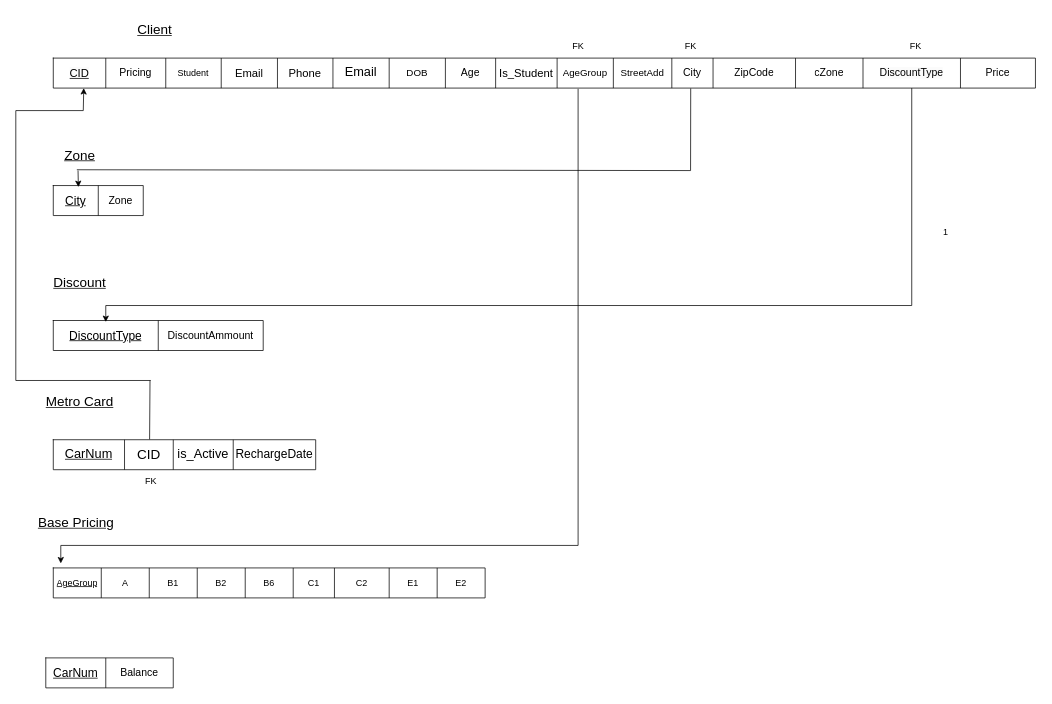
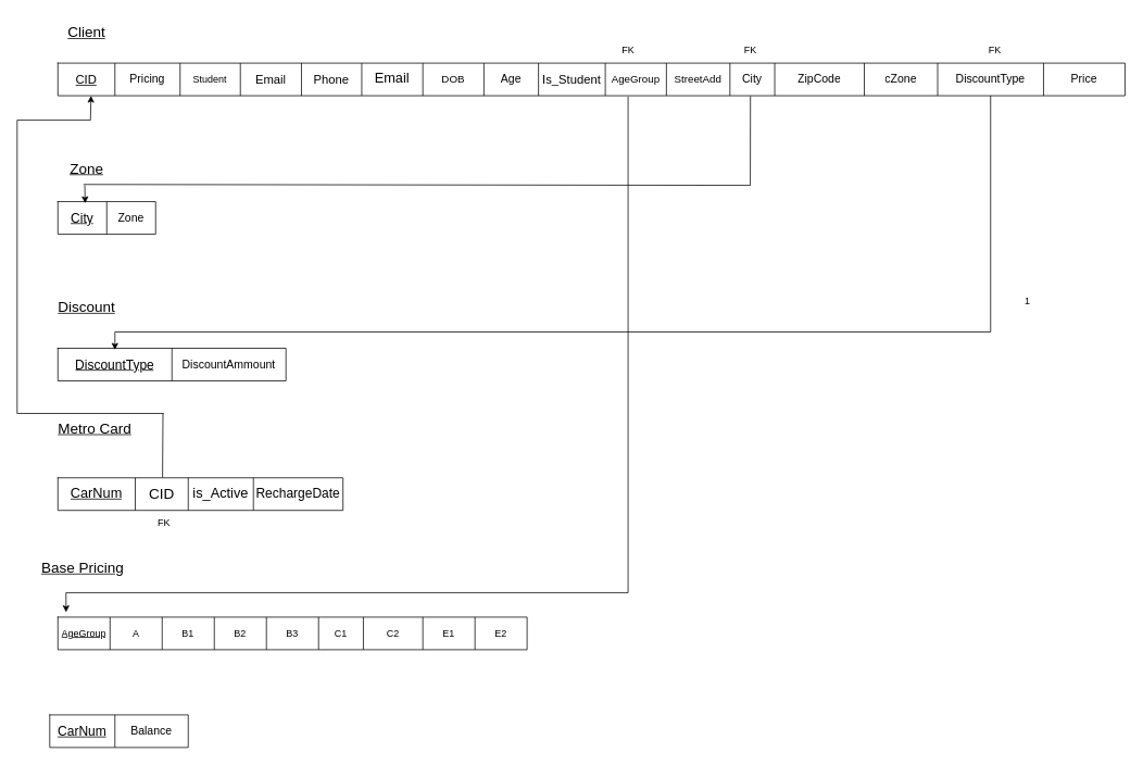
  <mxCell id="0" />
  <mxCell id="1" parent="0" />
  <mxCell id="2" value="" style="shape=table;startSize=0;container=1;collapsible=0;childLayout=tableLayout;spacing=2;fontSize=16;" vertex="1" parent="1"><mxGeometry x="70" y="77" width="1310" height="40" as="geometry" /></mxCell>
  <mxCell id="3" value="" style="shape=tableRow;horizontal=0;startSize=0;swimlaneHead=0;swimlaneBody=0;strokeColor=inherit;top=0;left=0;bottom=0;right=0;collapsible=0;dropTarget=0;fillColor=none;points=[[0,0.5],[1,0.5]];portConstraint=eastwest;" vertex="1" parent="2"><mxGeometry width="1310" height="40" as="geometry" /></mxCell>
  <mxCell id="4" value="&lt;span style=&quot;color: rgb(0, 0, 0); font-family: Helvetica; font-size: 15px; font-style: normal; font-variant-ligatures: normal; font-variant-caps: normal; font-weight: 400; letter-spacing: normal; orphans: 2; text-align: center; text-indent: 0px; text-transform: none; widows: 2; word-spacing: 0px; -webkit-text-stroke-width: 0px; white-space: normal; background-color: rgb(251, 251, 251); text-decoration-thickness: initial; text-decoration-style: initial; text-decoration-color: initial; display: inline !important; float: none;&quot;&gt;&lt;u&gt;CID&lt;/u&gt;&lt;/span&gt;" style="shape=partialRectangle;html=1;whiteSpace=wrap;connectable=0;strokeColor=inherit;overflow=hidden;fillColor=none;top=0;left=0;bottom=0;right=0;pointerEvents=1;" vertex="1" parent="3"><mxGeometry width="70" height="40" as="geometry"><mxRectangle width="70" height="40" as="alternateBounds" /></mxGeometry></mxCell>
  <mxCell id="5" value="&lt;font style=&quot;font-size: 14px;&quot;&gt;Pricing&lt;/font&gt;" style="shape=partialRectangle;html=1;whiteSpace=wrap;connectable=0;strokeColor=inherit;overflow=hidden;fillColor=none;top=0;left=0;bottom=0;right=0;pointerEvents=1;" vertex="1" parent="3"><mxGeometry x="70" width="80" height="40" as="geometry"><mxRectangle width="80" height="40" as="alternateBounds" /></mxGeometry></mxCell>
  <mxCell id="6" value="Student" style="shape=partialRectangle;html=1;whiteSpace=wrap;connectable=0;strokeColor=inherit;overflow=hidden;fillColor=none;top=0;left=0;bottom=0;right=0;pointerEvents=1;" vertex="1" parent="3"><mxGeometry x="150" width="74" height="40" as="geometry"><mxRectangle width="74" height="40" as="alternateBounds" /></mxGeometry></mxCell>
  <mxCell id="7" value="&lt;font style=&quot;font-size: 15px;&quot;&gt;Email&lt;/font&gt;" style="shape=partialRectangle;html=1;whiteSpace=wrap;connectable=0;strokeColor=inherit;overflow=hidden;fillColor=none;top=0;left=0;bottom=0;right=0;pointerEvents=1;" vertex="1" parent="3"><mxGeometry x="224" width="75" height="40" as="geometry"><mxRectangle width="75" height="40" as="alternateBounds" /></mxGeometry></mxCell>
  <mxCell id="8" value="&lt;font style=&quot;font-size: 15px;&quot;&gt;Phone&lt;/font&gt;" style="shape=partialRectangle;html=1;whiteSpace=wrap;connectable=0;strokeColor=inherit;overflow=hidden;fillColor=none;top=0;left=0;bottom=0;right=0;pointerEvents=1;" vertex="1" parent="3"><mxGeometry x="299" width="74" height="40" as="geometry"><mxRectangle width="74" height="40" as="alternateBounds" /></mxGeometry></mxCell>
  <mxCell id="9" value="Email" style="shape=partialRectangle;html=1;whiteSpace=wrap;connectable=0;strokeColor=inherit;overflow=hidden;fillColor=none;top=0;left=0;bottom=0;right=0;pointerEvents=1;fontSize=17;" vertex="1" parent="3"><mxGeometry x="373" width="75" height="40" as="geometry"><mxRectangle width="75" height="40" as="alternateBounds" /></mxGeometry></mxCell>
  <mxCell id="10" value="&lt;font style=&quot;font-size: 13px;&quot;&gt;DOB&lt;/font&gt;" style="shape=partialRectangle;html=1;whiteSpace=wrap;connectable=0;strokeColor=inherit;overflow=hidden;fillColor=none;top=0;left=0;bottom=0;right=0;pointerEvents=1;" vertex="1" parent="3"><mxGeometry x="448" width="75" height="40" as="geometry"><mxRectangle width="75" height="40" as="alternateBounds" /></mxGeometry></mxCell>
  <mxCell id="11" value="&lt;font style=&quot;font-size: 14px;&quot;&gt;Age&lt;/font&gt;" style="shape=partialRectangle;html=1;whiteSpace=wrap;connectable=0;strokeColor=inherit;overflow=hidden;fillColor=none;top=0;left=0;bottom=0;right=0;pointerEvents=1;" vertex="1" parent="3"><mxGeometry x="523" width="67" height="40" as="geometry"><mxRectangle width="67" height="40" as="alternateBounds" /></mxGeometry></mxCell>
  <mxCell id="12" value="Is_Student" style="shape=partialRectangle;html=1;whiteSpace=wrap;connectable=0;strokeColor=inherit;overflow=hidden;fillColor=none;top=0;left=0;bottom=0;right=0;pointerEvents=1;fontSize=15;" vertex="1" parent="3"><mxGeometry x="590" width="82" height="40" as="geometry"><mxRectangle width="82" height="40" as="alternateBounds" /></mxGeometry></mxCell>
  <mxCell id="13" value="AgeGroup" style="shape=partialRectangle;html=1;whiteSpace=wrap;connectable=0;strokeColor=inherit;overflow=hidden;fillColor=none;top=0;left=0;bottom=0;right=0;pointerEvents=1;fontSize=13;" vertex="1" parent="3"><mxGeometry x="672" width="75" height="40" as="geometry"><mxRectangle width="75" height="40" as="alternateBounds" /></mxGeometry></mxCell>
  <mxCell id="14" value="StreetAdd" style="shape=partialRectangle;html=1;whiteSpace=wrap;connectable=0;strokeColor=inherit;overflow=hidden;fillColor=none;top=0;left=0;bottom=0;right=0;pointerEvents=1;fontSize=13;" vertex="1" parent="3"><mxGeometry x="747" width="78" height="40" as="geometry"><mxRectangle width="78" height="40" as="alternateBounds" /></mxGeometry></mxCell>
  <mxCell id="15" value="&lt;font style=&quot;font-size: 14px;&quot;&gt;City&lt;/font&gt;" style="shape=partialRectangle;html=1;whiteSpace=wrap;connectable=0;strokeColor=inherit;overflow=hidden;fillColor=none;top=0;left=0;bottom=0;right=0;pointerEvents=1;fontSize=13;" vertex="1" parent="3"><mxGeometry x="825" width="55" height="40" as="geometry"><mxRectangle width="55" height="40" as="alternateBounds" /></mxGeometry></mxCell>
  <mxCell id="16" value="&lt;font style=&quot;font-size: 14px;&quot;&gt;ZipCode&lt;/font&gt;" style="shape=partialRectangle;html=1;whiteSpace=wrap;connectable=0;strokeColor=inherit;overflow=hidden;fillColor=none;top=0;left=0;bottom=0;right=0;pointerEvents=1;fontSize=13;" vertex="1" parent="3"><mxGeometry x="880" width="110" height="40" as="geometry"><mxRectangle width="110" height="40" as="alternateBounds" /></mxGeometry></mxCell>
  <mxCell id="17" value="&lt;font style=&quot;font-size: 14px;&quot;&gt;cZone&lt;/font&gt;" style="shape=partialRectangle;html=1;whiteSpace=wrap;connectable=0;strokeColor=inherit;overflow=hidden;fillColor=none;top=0;left=0;bottom=0;right=0;pointerEvents=1;fontSize=13;" vertex="1" parent="3"><mxGeometry x="990" width="90" height="40" as="geometry"><mxRectangle width="90" height="40" as="alternateBounds" /></mxGeometry></mxCell>
  <mxCell id="18" value="&lt;span style=&quot;color: rgb(0, 0, 0); font-family: Helvetica; font-size: 14px; font-style: normal; font-variant-ligatures: normal; font-variant-caps: normal; font-weight: 400; letter-spacing: normal; orphans: 2; text-align: center; text-indent: 0px; text-transform: none; widows: 2; word-spacing: 0px; -webkit-text-stroke-width: 0px; white-space: normal; background-color: rgb(251, 251, 251); text-decoration-thickness: initial; text-decoration-style: initial; text-decoration-color: initial; display: inline !important; float: none;&quot;&gt;DiscountType&lt;/span&gt;" style="shape=partialRectangle;html=1;whiteSpace=wrap;connectable=0;strokeColor=inherit;overflow=hidden;fillColor=none;top=0;left=0;bottom=0;right=0;pointerEvents=1;fontSize=13;" vertex="1" parent="3"><mxGeometry x="1080" width="130" height="40" as="geometry"><mxRectangle width="130" height="40" as="alternateBounds" /></mxGeometry></mxCell>
  <mxCell id="19" value="&lt;font style=&quot;font-size: 14px;&quot;&gt;Price&lt;/font&gt;" style="shape=partialRectangle;html=1;whiteSpace=wrap;connectable=0;strokeColor=inherit;overflow=hidden;fillColor=none;top=0;left=0;bottom=0;right=0;pointerEvents=1;fontSize=13;" vertex="1" parent="3"><mxGeometry x="1210" width="100" height="40" as="geometry"><mxRectangle width="100" height="40" as="alternateBounds" /></mxGeometry></mxCell>
- <mxCell id="20" value="&lt;font style=&quot;font-size: 18px;&quot;&gt;&lt;u&gt;Client&lt;/u&gt;&lt;/font&gt;" style="text;html=1;align=center;verticalAlign=middle;resizable=0;points=[];autosize=1;strokeColor=none;fillColor=none;" vertex="1" parent="1"><mxGeometry x="170" y="20" width="70" height="40" as="geometry" /></mxCell>
+ <mxCell id="20" value="&lt;font style=&quot;font-size: 18px;&quot;&gt;&lt;u&gt;Client&lt;/u&gt;&lt;/font&gt;" style="text;html=1;align=center;verticalAlign=middle;resizable=0;points=[];autosize=1;strokeColor=none;fillColor=none;" vertex="1" parent="1"><mxGeometry x="70" y="20" width="70" height="40" as="geometry" /></mxCell>
  <mxCell id="21" value="&lt;font style=&quot;font-size: 18px;&quot;&gt;&lt;u&gt;Zone&lt;/u&gt;&lt;/font&gt;" style="text;html=1;align=center;verticalAlign=middle;resizable=0;points=[];autosize=1;strokeColor=none;fillColor=none;" vertex="1" parent="1"><mxGeometry x="75" y="187" width="60" height="40" as="geometry" /></mxCell>
  <mxCell id="22" value="&lt;font style=&quot;font-size: 18px;&quot;&gt;&lt;u&gt;Discount&lt;/u&gt;&lt;/font&gt;" style="text;html=1;align=center;verticalAlign=middle;resizable=0;points=[];autosize=1;strokeColor=none;fillColor=none;" vertex="1" parent="1"><mxGeometry x="60" y="357" width="90" height="40" as="geometry" /></mxCell>
- <mxCell id="23" value="&lt;font style=&quot;font-size: 18px;&quot;&gt;&lt;u&gt;Metro Card&lt;/u&gt;&lt;/font&gt;" style="text;html=1;align=center;verticalAlign=middle;resizable=0;points=[];autosize=1;strokeColor=none;fillColor=none;" vertex="1" parent="1"><mxGeometry x="50" y="516" width="110" height="40" as="geometry" /></mxCell>
+ <mxCell id="23" value="&lt;font style=&quot;font-size: 18px;&quot;&gt;&lt;u&gt;Metro Card&lt;/u&gt;&lt;/font&gt;" style="text;html=1;align=center;verticalAlign=middle;resizable=0;points=[];autosize=1;strokeColor=none;fillColor=none;" vertex="1" parent="1"><mxGeometry x="60" y="506" width="110" height="40" as="geometry" /></mxCell>
  <mxCell id="24" value="" style="shape=table;startSize=0;container=1;collapsible=0;childLayout=tableLayout;fontSize=15;" vertex="1" parent="1"><mxGeometry x="70" y="247" width="120" height="40" as="geometry" /></mxCell>
  <mxCell id="25" value="" style="shape=tableRow;horizontal=0;startSize=0;swimlaneHead=0;swimlaneBody=0;strokeColor=inherit;top=0;left=0;bottom=0;right=0;collapsible=0;dropTarget=0;fillColor=none;points=[[0,0.5],[1,0.5]];portConstraint=eastwest;" vertex="1" parent="24"><mxGeometry width="120" height="40" as="geometry" /></mxCell>
  <mxCell id="26" value="&lt;u&gt;City&lt;/u&gt;" style="shape=partialRectangle;html=1;whiteSpace=wrap;connectable=0;strokeColor=inherit;overflow=hidden;fillColor=none;top=0;left=0;bottom=0;right=0;pointerEvents=1;fontSize=16;" vertex="1" parent="25"><mxGeometry width="60" height="40" as="geometry"><mxRectangle width="60" height="40" as="alternateBounds" /></mxGeometry></mxCell>
  <mxCell id="27" value="Zone" style="shape=partialRectangle;html=1;whiteSpace=wrap;connectable=0;strokeColor=inherit;overflow=hidden;fillColor=none;top=0;left=0;bottom=0;right=0;pointerEvents=1;fontSize=14;" vertex="1" parent="25"><mxGeometry x="60" width="60" height="40" as="geometry"><mxRectangle width="60" height="40" as="alternateBounds" /></mxGeometry></mxCell>
  <mxCell id="28" value="" style="shape=table;startSize=0;container=1;collapsible=0;childLayout=tableLayout;fontSize=15;" vertex="1" parent="1"><mxGeometry x="70" y="427" width="280" height="40" as="geometry" /></mxCell>
  <mxCell id="29" value="" style="shape=tableRow;horizontal=0;startSize=0;swimlaneHead=0;swimlaneBody=0;strokeColor=inherit;top=0;left=0;bottom=0;right=0;collapsible=0;dropTarget=0;fillColor=none;points=[[0,0.5],[1,0.5]];portConstraint=eastwest;" vertex="1" parent="28"><mxGeometry width="280" height="40" as="geometry" /></mxCell>
  <mxCell id="30" value="&lt;u&gt;DiscountType&lt;/u&gt;" style="shape=partialRectangle;html=1;whiteSpace=wrap;connectable=0;strokeColor=inherit;overflow=hidden;fillColor=none;top=0;left=0;bottom=0;right=0;pointerEvents=1;fontSize=16;" vertex="1" parent="29"><mxGeometry width="140" height="40" as="geometry"><mxRectangle width="140" height="40" as="alternateBounds" /></mxGeometry></mxCell>
  <mxCell id="31" value="DiscountAmmount" style="shape=partialRectangle;html=1;whiteSpace=wrap;connectable=0;strokeColor=inherit;overflow=hidden;fillColor=none;top=0;left=0;bottom=0;right=0;pointerEvents=1;fontSize=14;" vertex="1" parent="29"><mxGeometry x="140" width="140" height="40" as="geometry"><mxRectangle width="140" height="40" as="alternateBounds" /></mxGeometry></mxCell>
  <mxCell id="32" value="" style="shape=table;startSize=0;container=1;collapsible=0;childLayout=tableLayout;" vertex="1" parent="1"><mxGeometry x="70" y="586" width="350" height="40" as="geometry" /></mxCell>
  <mxCell id="33" value="" style="shape=tableRow;horizontal=0;startSize=0;swimlaneHead=0;swimlaneBody=0;strokeColor=inherit;top=0;left=0;bottom=0;right=0;collapsible=0;dropTarget=0;fillColor=none;points=[[0,0.5],[1,0.5]];portConstraint=eastwest;" vertex="1" parent="32"><mxGeometry width="350" height="40" as="geometry" /></mxCell>
  <mxCell id="34" value="&lt;u&gt;&lt;font style=&quot;font-size: 17px;&quot;&gt;CarNum&lt;/font&gt;&lt;/u&gt;" style="shape=partialRectangle;html=1;whiteSpace=wrap;connectable=0;strokeColor=inherit;overflow=hidden;fillColor=none;top=0;left=0;bottom=0;right=0;pointerEvents=1;" vertex="1" parent="33"><mxGeometry width="95" height="40" as="geometry"><mxRectangle width="95" height="40" as="alternateBounds" /></mxGeometry></mxCell>
  <mxCell id="35" value="CID" style="shape=partialRectangle;html=1;whiteSpace=wrap;connectable=0;strokeColor=inherit;overflow=hidden;fillColor=none;top=0;left=0;bottom=0;right=0;pointerEvents=1;fontSize=18;" vertex="1" parent="33"><mxGeometry x="95" width="65" height="40" as="geometry"><mxRectangle width="65" height="40" as="alternateBounds" /></mxGeometry></mxCell>
  <mxCell id="36" value="is_Active" style="shape=partialRectangle;html=1;whiteSpace=wrap;connectable=0;strokeColor=inherit;overflow=hidden;fillColor=none;top=0;left=0;bottom=0;right=0;pointerEvents=1;fontSize=17;" vertex="1" parent="33"><mxGeometry x="160" width="80" height="40" as="geometry"><mxRectangle width="80" height="40" as="alternateBounds" /></mxGeometry></mxCell>
  <mxCell id="37" value="&lt;span style=&quot;font-size: 16px;&quot;&gt;RechargeDate&lt;/span&gt;" style="shape=partialRectangle;html=1;whiteSpace=wrap;connectable=0;strokeColor=inherit;overflow=hidden;fillColor=none;top=0;left=0;bottom=0;right=0;pointerEvents=1;fontSize=17;" vertex="1" parent="33"><mxGeometry x="240" width="110" height="40" as="geometry"><mxRectangle width="110" height="40" as="alternateBounds" /></mxGeometry></mxCell>
  <mxCell id="38" value="&lt;font style=&quot;font-size: 18px;&quot;&gt;&lt;u&gt;Base Pricing&lt;/u&gt;&lt;/font&gt;" style="text;html=1;align=center;verticalAlign=middle;resizable=0;points=[];autosize=1;strokeColor=none;fillColor=none;" vertex="1" parent="1"><mxGeometry x="40" y="677" width="120" height="40" as="geometry" /></mxCell>
  <mxCell id="39" value="" style="endArrow=none;html=1;rounded=0;entryX=0.649;entryY=1.011;entryDx=0;entryDy=0;entryPerimeter=0;exitX=0.44;exitY=0.973;exitDx=0;exitDy=0;exitPerimeter=0;" edge="1" parent="1" source="21" target="3"><mxGeometry width="50" height="50" relative="1" as="geometry"><mxPoint x="590" y="257" as="sourcePoint" /><mxPoint x="640" y="207" as="targetPoint" /><Array as="points"><mxPoint x="920" y="227" /></Array></mxGeometry></mxCell>
  <mxCell id="40" value="" style="endArrow=classic;html=1;rounded=0;entryX=0.279;entryY=0.05;entryDx=0;entryDy=0;entryPerimeter=0;" edge="1" parent="1" target="25"><mxGeometry width="50" height="50" relative="1" as="geometry"><mxPoint x="103" y="227" as="sourcePoint" /><mxPoint x="150" y="177" as="targetPoint" /></mxGeometry></mxCell>
  <mxCell id="41" value="" style="endArrow=none;html=1;rounded=0;entryX=0.533;entryY=1.031;entryDx=0;entryDy=0;entryPerimeter=0;" edge="1" parent="1"><mxGeometry width="50" height="50" relative="1" as="geometry"><mxPoint x="140" y="407" as="sourcePoint" /><mxPoint x="1215" y="117" as="targetPoint" /><Array as="points"><mxPoint x="1215" y="407" /></Array></mxGeometry></mxCell>
  <mxCell id="42" value="" style="endArrow=classic;html=1;rounded=0;entryX=0.279;entryY=0.05;entryDx=0;entryDy=0;entryPerimeter=0;" edge="1" parent="1"><mxGeometry width="50" height="50" relative="1" as="geometry"><mxPoint x="140" y="407" as="sourcePoint" /><mxPoint x="140" y="429" as="targetPoint" /></mxGeometry></mxCell>
  <mxCell id="43" value="" style="endArrow=none;html=1;rounded=0;exitX=0.367;exitY=-0.012;exitDx=0;exitDy=0;exitPerimeter=0;" edge="1" parent="1" source="33"><mxGeometry width="50" height="50" relative="1" as="geometry"><mxPoint x="200" y="577" as="sourcePoint" /><mxPoint x="199" y="507" as="targetPoint" /></mxGeometry></mxCell>
  <mxCell id="44" value="" style="endArrow=none;html=1;rounded=0;" edge="1" parent="1"><mxGeometry width="50" height="50" relative="1" as="geometry"><mxPoint x="20" y="507" as="sourcePoint" /><mxPoint x="200" y="507" as="targetPoint" /></mxGeometry></mxCell>
  <mxCell id="45" value="" style="endArrow=none;html=1;rounded=0;" edge="1" parent="1"><mxGeometry width="50" height="50" relative="1" as="geometry"><mxPoint x="20" y="507" as="sourcePoint" /><mxPoint x="20" y="147" as="targetPoint" /></mxGeometry></mxCell>
  <mxCell id="46" value="" style="endArrow=none;html=1;rounded=0;" edge="1" parent="1"><mxGeometry width="50" height="50" relative="1" as="geometry"><mxPoint x="20" y="147" as="sourcePoint" /><mxPoint x="110" y="147" as="targetPoint" /></mxGeometry></mxCell>
  <mxCell id="47" value="" style="endArrow=classic;html=1;rounded=0;entryX=0.031;entryY=1;entryDx=0;entryDy=0;entryPerimeter=0;" edge="1" parent="1" target="3"><mxGeometry width="50" height="50" relative="1" as="geometry"><mxPoint x="110" y="147" as="sourcePoint" /><mxPoint x="110" y="127" as="targetPoint" /></mxGeometry></mxCell>
  <mxCell id="48" value="" style="endArrow=none;html=1;rounded=0;" edge="1" parent="1"><mxGeometry width="50" height="50" relative="1" as="geometry"><mxPoint x="770" y="727" as="sourcePoint" /><mxPoint x="770" y="118" as="targetPoint" /></mxGeometry></mxCell>
  <mxCell id="49" value="" style="endArrow=none;html=1;rounded=0;" edge="1" parent="1"><mxGeometry width="50" height="50" relative="1" as="geometry"><mxPoint x="80" y="727" as="sourcePoint" /><mxPoint x="770" y="727" as="targetPoint" /></mxGeometry></mxCell>
  <mxCell id="50" value="" style="endArrow=classic;html=1;rounded=0;" edge="1" parent="1"><mxGeometry width="50" height="50" relative="1" as="geometry"><mxPoint x="80" y="727" as="sourcePoint" /><mxPoint x="80" y="751" as="targetPoint" /></mxGeometry></mxCell>
  <mxCell id="51" value="FK" style="text;html=1;align=center;verticalAlign=middle;resizable=0;points=[];autosize=1;strokeColor=none;fillColor=none;" vertex="1" parent="1"><mxGeometry x="1200" y="47" width="40" height="30" as="geometry" /></mxCell>
  <mxCell id="52" value="FK" style="text;html=1;align=center;verticalAlign=middle;resizable=0;points=[];autosize=1;strokeColor=none;fillColor=none;" vertex="1" parent="1"><mxGeometry x="180" y="626" width="40" height="30" as="geometry" /></mxCell>
  <mxCell id="53" value="FK" style="text;html=1;align=center;verticalAlign=middle;resizable=0;points=[];autosize=1;strokeColor=none;fillColor=none;" vertex="1" parent="1"><mxGeometry x="750" y="47" width="40" height="30" as="geometry" /></mxCell>
- <mxCell id="54" value="1" style="text;html=1;align=center;verticalAlign=middle;resizable=0;points=[];autosize=1;strokeColor=none;fillColor=none;" vertex="1" parent="1"><mxGeometry x="1245" y="295" width="30" height="30" as="geometry" /></mxCell>
+ <mxCell id="54" value="1" style="text;html=1;align=center;verticalAlign=middle;resizable=0;points=[];autosize=1;strokeColor=none;fillColor=none;" vertex="1" parent="1"><mxGeometry x="1245" y="355" width="30" height="30" as="geometry" /></mxCell>
  <mxCell id="55" value="" style="shape=table;startSize=0;container=1;collapsible=0;childLayout=tableLayout;fontSize=15;" vertex="1" parent="1"><mxGeometry x="60" y="877" width="170" height="40" as="geometry" /></mxCell>
  <mxCell id="56" value="" style="shape=tableRow;horizontal=0;startSize=0;swimlaneHead=0;swimlaneBody=0;strokeColor=inherit;top=0;left=0;bottom=0;right=0;collapsible=0;dropTarget=0;fillColor=none;points=[[0,0.5],[1,0.5]];portConstraint=eastwest;" vertex="1" parent="55"><mxGeometry width="170" height="40" as="geometry" /></mxCell>
  <mxCell id="57" value="&lt;u&gt;CarNum&lt;/u&gt;" style="shape=partialRectangle;html=1;whiteSpace=wrap;connectable=0;strokeColor=inherit;overflow=hidden;fillColor=none;top=0;left=0;bottom=0;right=0;pointerEvents=1;fontSize=16;" vertex="1" parent="56"><mxGeometry width="80" height="40" as="geometry"><mxRectangle width="80" height="40" as="alternateBounds" /></mxGeometry></mxCell>
  <mxCell id="58" value="Balance" style="shape=partialRectangle;html=1;whiteSpace=wrap;connectable=0;strokeColor=inherit;overflow=hidden;fillColor=none;top=0;left=0;bottom=0;right=0;pointerEvents=1;fontSize=14;" vertex="1" parent="56"><mxGeometry x="80" width="90" height="40" as="geometry"><mxRectangle width="90" height="40" as="alternateBounds" /></mxGeometry></mxCell>
  <mxCell id="59" value="FK" style="text;html=1;align=center;verticalAlign=middle;resizable=0;points=[];autosize=1;strokeColor=none;fillColor=none;" vertex="1" parent="1"><mxGeometry x="900" y="47" width="40" height="30" as="geometry" /></mxCell>
  <mxCell id="60" value="" style="shape=table;startSize=0;container=1;collapsible=0;childLayout=tableLayout;" vertex="1" parent="1"><mxGeometry x="70" y="757" width="576" height="40" as="geometry" /></mxCell>
  <mxCell id="61" value="" style="shape=tableRow;horizontal=0;startSize=0;swimlaneHead=0;swimlaneBody=0;strokeColor=inherit;top=0;left=0;bottom=0;right=0;collapsible=0;dropTarget=0;fillColor=none;points=[[0,0.5],[1,0.5]];portConstraint=eastwest;" vertex="1" parent="60"><mxGeometry width="576" height="40" as="geometry" /></mxCell>
  <mxCell id="62" value="&lt;u&gt;AgeGroup&lt;/u&gt;" style="shape=partialRectangle;html=1;whiteSpace=wrap;connectable=0;strokeColor=inherit;overflow=hidden;fillColor=none;top=0;left=0;bottom=0;right=0;pointerEvents=1;" vertex="1" parent="61"><mxGeometry width="64" height="40" as="geometry"><mxRectangle width="64" height="40" as="alternateBounds" /></mxGeometry></mxCell>
  <mxCell id="63" value="A" style="shape=partialRectangle;html=1;whiteSpace=wrap;connectable=0;strokeColor=inherit;overflow=hidden;fillColor=none;top=0;left=0;bottom=0;right=0;pointerEvents=1;" vertex="1" parent="61"><mxGeometry x="64" width="64" height="40" as="geometry"><mxRectangle width="64" height="40" as="alternateBounds" /></mxGeometry></mxCell>
  <mxCell id="64" value="B1" style="shape=partialRectangle;html=1;whiteSpace=wrap;connectable=0;strokeColor=inherit;overflow=hidden;fillColor=none;top=0;left=0;bottom=0;right=0;pointerEvents=1;" vertex="1" parent="61"><mxGeometry x="128" width="64" height="40" as="geometry"><mxRectangle width="64" height="40" as="alternateBounds" /></mxGeometry></mxCell>
  <mxCell id="65" value="B2" style="shape=partialRectangle;html=1;whiteSpace=wrap;connectable=0;strokeColor=inherit;overflow=hidden;fillColor=none;top=0;left=0;bottom=0;right=0;pointerEvents=1;" vertex="1" parent="61"><mxGeometry x="192" width="64" height="40" as="geometry"><mxRectangle width="64" height="40" as="alternateBounds" /></mxGeometry></mxCell>
- <mxCell id="66" value="B6" style="shape=partialRectangle;html=1;whiteSpace=wrap;connectable=0;strokeColor=inherit;overflow=hidden;fillColor=none;top=0;left=0;bottom=0;right=0;pointerEvents=1;" vertex="1" parent="61"><mxGeometry x="256" width="64" height="40" as="geometry"><mxRectangle width="64" height="40" as="alternateBounds" /></mxGeometry></mxCell>
+ <mxCell id="66" value="B3" style="shape=partialRectangle;html=1;whiteSpace=wrap;connectable=0;strokeColor=inherit;overflow=hidden;fillColor=none;top=0;left=0;bottom=0;right=0;pointerEvents=1;" vertex="1" parent="61"><mxGeometry x="256" width="64" height="40" as="geometry"><mxRectangle width="64" height="40" as="alternateBounds" /></mxGeometry></mxCell>
  <mxCell id="67" value="C1" style="shape=partialRectangle;html=1;whiteSpace=wrap;connectable=0;strokeColor=inherit;overflow=hidden;fillColor=none;top=0;left=0;bottom=0;right=0;pointerEvents=1;" vertex="1" parent="61"><mxGeometry x="320" width="55" height="40" as="geometry"><mxRectangle width="55" height="40" as="alternateBounds" /></mxGeometry></mxCell>
  <mxCell id="68" value="C2" style="shape=partialRectangle;html=1;whiteSpace=wrap;connectable=0;strokeColor=inherit;overflow=hidden;fillColor=none;top=0;left=0;bottom=0;right=0;pointerEvents=1;" vertex="1" parent="61"><mxGeometry x="375" width="73" height="40" as="geometry"><mxRectangle width="73" height="40" as="alternateBounds" /></mxGeometry></mxCell>
  <mxCell id="69" value="E1" style="shape=partialRectangle;html=1;whiteSpace=wrap;connectable=0;strokeColor=inherit;overflow=hidden;fillColor=none;top=0;left=0;bottom=0;right=0;pointerEvents=1;" vertex="1" parent="61"><mxGeometry x="448" width="64" height="40" as="geometry"><mxRectangle width="64" height="40" as="alternateBounds" /></mxGeometry></mxCell>
  <mxCell id="70" value="E2" style="shape=partialRectangle;html=1;whiteSpace=wrap;connectable=0;strokeColor=inherit;overflow=hidden;fillColor=none;top=0;left=0;bottom=0;right=0;pointerEvents=1;" vertex="1" parent="61"><mxGeometry x="512" width="64" height="40" as="geometry"><mxRectangle width="64" height="40" as="alternateBounds" /></mxGeometry></mxCell>
